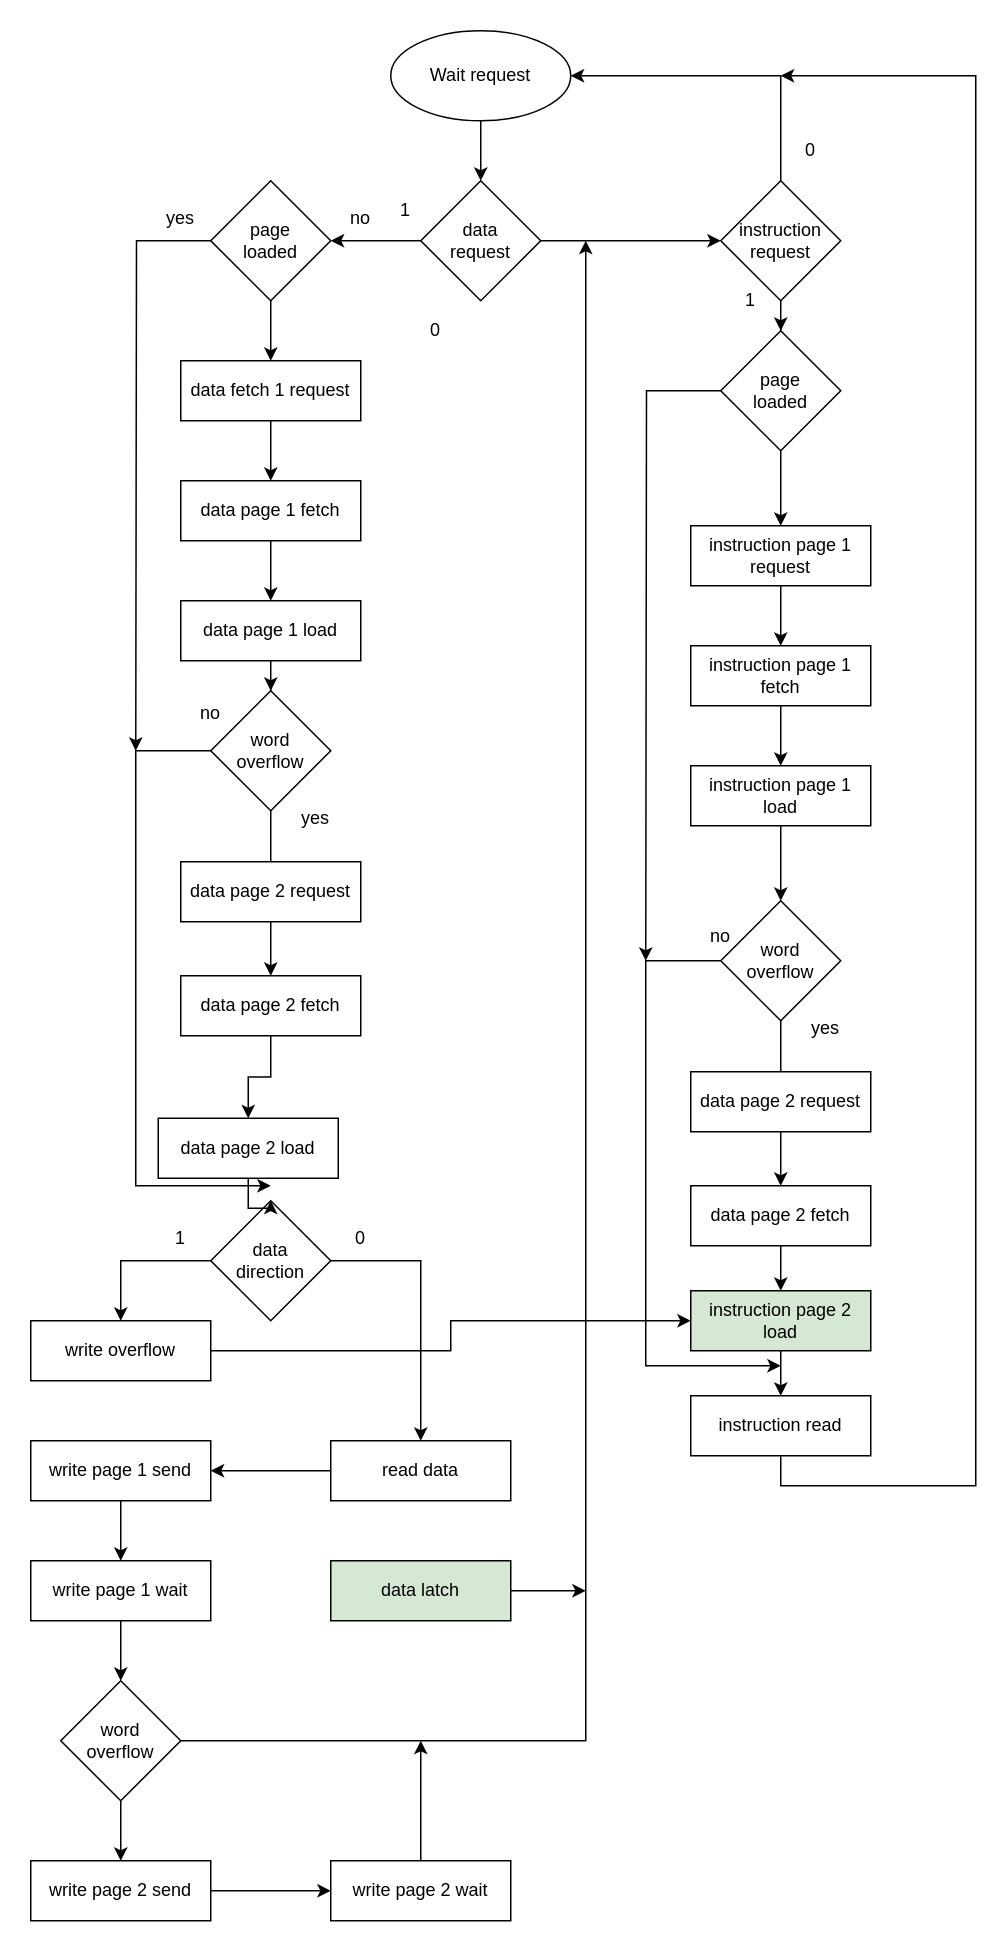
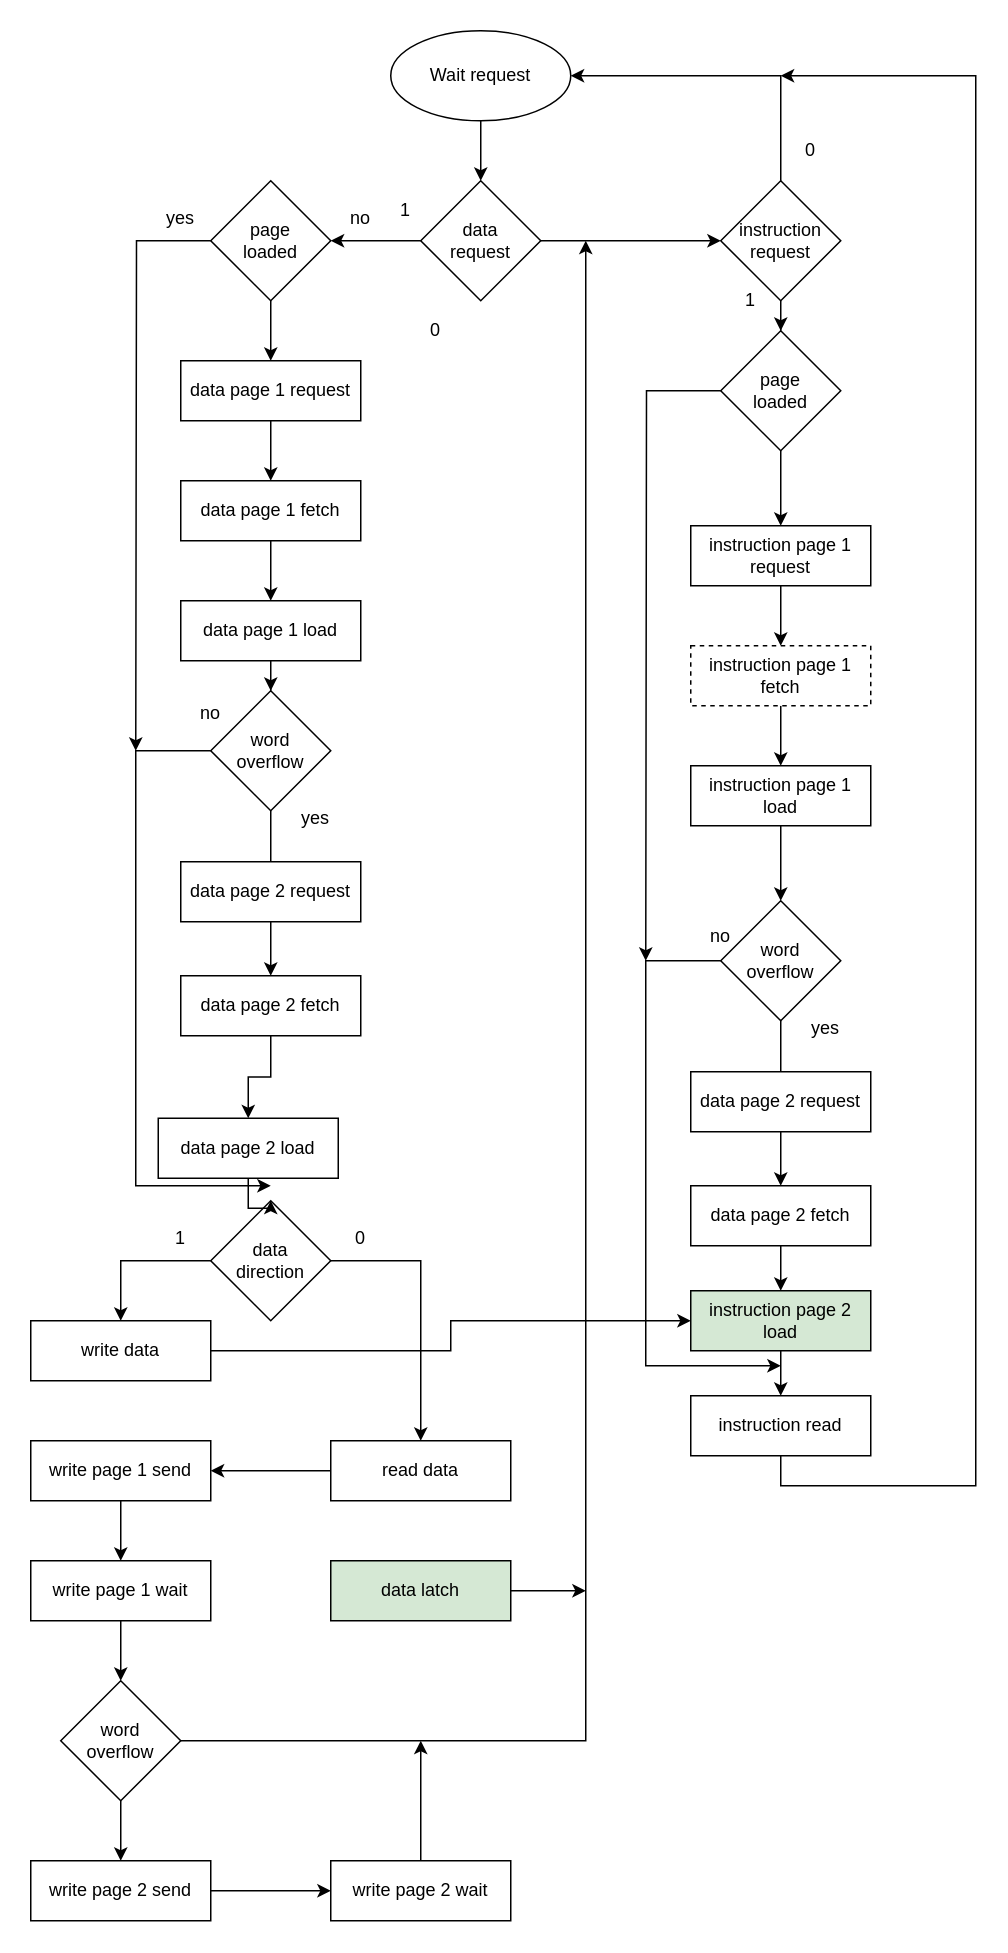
  <mxCell id="0" />
  <mxCell id="1" parent="0" />
  <mxCell id="2" value="" style="edgeStyle=orthogonalEdgeStyle;rounded=0;orthogonalLoop=1;jettySize=auto;html=1;" parent="1" source="3" target="6" edge="1"><mxGeometry relative="1" as="geometry" /></mxCell>
  <mxCell id="3" value="Wait request" style="ellipse;whiteSpace=wrap;html=1;" parent="1" vertex="1"><mxGeometry x="260" y="20" width="120" height="60" as="geometry" /></mxCell>
  <mxCell id="4" style="edgeStyle=orthogonalEdgeStyle;rounded=0;orthogonalLoop=1;jettySize=auto;html=1;" parent="1" source="6" edge="1"><mxGeometry relative="1" as="geometry"><mxPoint x="480" y="160" as="targetPoint" /><Array as="points"><mxPoint x="410" y="160" /><mxPoint x="410" y="160" /></Array></mxGeometry></mxCell>
  <mxCell id="5" style="edgeStyle=orthogonalEdgeStyle;rounded=0;orthogonalLoop=1;jettySize=auto;html=1;entryX=1;entryY=0.5;entryDx=0;entryDy=0;" parent="1" source="6" target="61" edge="1"><mxGeometry relative="1" as="geometry" /></mxCell>
  <mxCell id="6" value="&lt;div&gt;data&lt;/div&gt;&lt;div&gt;request&lt;/div&gt;" style="rhombus;whiteSpace=wrap;html=1;" parent="1" vertex="1"><mxGeometry x="280" y="120" width="80" height="80" as="geometry" /></mxCell>
  <mxCell id="7" style="edgeStyle=orthogonalEdgeStyle;rounded=0;orthogonalLoop=1;jettySize=auto;html=1;" parent="1" source="10" target="3" edge="1"><mxGeometry relative="1" as="geometry"><Array as="points"><mxPoint x="520" y="50" /></Array></mxGeometry></mxCell>
  <mxCell id="8" value="" style="edgeStyle=orthogonalEdgeStyle;rounded=0;orthogonalLoop=1;jettySize=auto;html=1;exitX=0.5;exitY=1;exitDx=0;exitDy=0;" parent="1" source="65" target="46" edge="1"><mxGeometry relative="1" as="geometry"><mxPoint x="520" y="310" as="sourcePoint" /></mxGeometry></mxCell>
  <mxCell id="9" value="" style="edgeStyle=orthogonalEdgeStyle;rounded=0;orthogonalLoop=1;jettySize=auto;html=1;" parent="1" source="10" target="65" edge="1"><mxGeometry relative="1" as="geometry" /></mxCell>
  <mxCell id="10" value="&lt;div&gt;instruction&lt;/div&gt;&lt;div&gt;request&lt;br&gt;&lt;/div&gt;" style="rhombus;whiteSpace=wrap;html=1;" parent="1" vertex="1"><mxGeometry x="480" y="120" width="80" height="80" as="geometry" /></mxCell>
  <mxCell id="11" value="1" style="text;html=1;strokeColor=none;fillColor=none;align=center;verticalAlign=middle;whiteSpace=wrap;rounded=0;" parent="1" vertex="1"><mxGeometry x="260" y="130" width="20" height="20" as="geometry" /></mxCell>
  <mxCell id="12" value="0" style="text;html=1;strokeColor=none;fillColor=none;align=center;verticalAlign=middle;whiteSpace=wrap;rounded=0;" parent="1" vertex="1"><mxGeometry x="280" y="210" width="20" height="20" as="geometry" /></mxCell>
  <mxCell id="13" value="0" style="text;html=1;strokeColor=none;fillColor=none;align=center;verticalAlign=middle;whiteSpace=wrap;rounded=0;" parent="1" vertex="1"><mxGeometry x="530" y="90" width="20" height="20" as="geometry" /></mxCell>
  <mxCell id="14" value="1" style="text;html=1;strokeColor=none;fillColor=none;align=center;verticalAlign=middle;whiteSpace=wrap;rounded=0;" parent="1" vertex="1"><mxGeometry x="490" y="190" width="20" height="20" as="geometry" /></mxCell>
  <mxCell id="15" value="" style="edgeStyle=orthogonalEdgeStyle;rounded=0;orthogonalLoop=1;jettySize=auto;html=1;" parent="1" source="16" target="18" edge="1"><mxGeometry relative="1" as="geometry" /></mxCell>
- <mxCell id="16" value="data fetch 1 request" style="rounded=0;whiteSpace=wrap;html=1;" parent="1" vertex="1"><mxGeometry x="120" y="240" width="120" height="40" as="geometry" /></mxCell>
+ <mxCell id="16" value="data page 1 request" style="rounded=0;whiteSpace=wrap;html=1;" parent="1" vertex="1"><mxGeometry x="120" y="240" width="120" height="40" as="geometry" /></mxCell>
  <mxCell id="17" value="" style="edgeStyle=orthogonalEdgeStyle;rounded=0;orthogonalLoop=1;jettySize=auto;html=1;" edge="1" parent="1" source="18" target="67"><mxGeometry relative="1" as="geometry" /></mxCell>
  <mxCell id="18" value="data page 1 fetch" style="rounded=0;whiteSpace=wrap;html=1;" parent="1" vertex="1"><mxGeometry x="120" y="320" width="120" height="40" as="geometry" /></mxCell>
  <mxCell id="19" value="" style="edgeStyle=orthogonalEdgeStyle;rounded=0;orthogonalLoop=1;jettySize=auto;html=1;" parent="1" source="21" target="24" edge="1"><mxGeometry relative="1" as="geometry" /></mxCell>
  <mxCell id="20" style="edgeStyle=orthogonalEdgeStyle;rounded=0;orthogonalLoop=1;jettySize=auto;html=1;" parent="1" source="21" edge="1"><mxGeometry relative="1" as="geometry"><mxPoint x="180" y="790" as="targetPoint" /><Array as="points"><mxPoint x="90" y="500" /><mxPoint x="90" y="790" /></Array></mxGeometry></mxCell>
  <mxCell id="21" value="&lt;div&gt;word&lt;/div&gt;&lt;div&gt;overflow&lt;br&gt;&lt;/div&gt;" style="rhombus;whiteSpace=wrap;html=1;" parent="1" vertex="1"><mxGeometry x="140" y="460" width="80" height="80" as="geometry" /></mxCell>
  <mxCell id="22" value="data page 2 request" style="rounded=0;whiteSpace=wrap;html=1;" parent="1" vertex="1"><mxGeometry x="120" y="574" width="120" height="40" as="geometry" /></mxCell>
  <mxCell id="23" value="" style="edgeStyle=orthogonalEdgeStyle;rounded=0;orthogonalLoop=1;jettySize=auto;html=1;" edge="1" parent="1" source="24" target="69"><mxGeometry relative="1" as="geometry" /></mxCell>
  <mxCell id="24" value="data page 2 fetch" style="rounded=0;whiteSpace=wrap;html=1;" parent="1" vertex="1"><mxGeometry x="120" y="650" width="120" height="40" as="geometry" /></mxCell>
  <mxCell id="25" style="edgeStyle=orthogonalEdgeStyle;rounded=0;orthogonalLoop=1;jettySize=auto;html=1;entryX=0.5;entryY=0;entryDx=0;entryDy=0;" parent="1" source="27" edge="1" target="31"><mxGeometry relative="1" as="geometry"><mxPoint x="280" y="950" as="targetPoint" /><Array as="points"><mxPoint x="280" y="840" /></Array></mxGeometry></mxCell>
  <mxCell id="26" style="edgeStyle=orthogonalEdgeStyle;rounded=0;orthogonalLoop=1;jettySize=auto;html=1;entryX=0.5;entryY=0;entryDx=0;entryDy=0;" parent="1" source="27" target="75" edge="1"><mxGeometry relative="1" as="geometry"><mxPoint x="80" y="900" as="targetPoint" /><Array as="points"><mxPoint x="80" y="840" /></Array></mxGeometry></mxCell>
  <mxCell id="27" value="&lt;div&gt;data &lt;br&gt;&lt;/div&gt;&lt;div&gt;direction&lt;br&gt;&lt;/div&gt;" style="rhombus;whiteSpace=wrap;html=1;" parent="1" vertex="1"><mxGeometry x="140" y="800" width="80" height="80" as="geometry" /></mxCell>
  <mxCell id="28" value="" style="edgeStyle=orthogonalEdgeStyle;rounded=0;orthogonalLoop=1;jettySize=auto;html=1;" parent="1" source="29" target="37" edge="1"><mxGeometry relative="1" as="geometry" /></mxCell>
  <mxCell id="29" value="write page 1 send" style="rounded=0;whiteSpace=wrap;html=1;" parent="1" vertex="1"><mxGeometry x="20" y="960" width="120" height="40" as="geometry" /></mxCell>
  <mxCell id="30" value="" style="edgeStyle=orthogonalEdgeStyle;rounded=0;orthogonalLoop=1;jettySize=auto;html=1;" edge="1" parent="1" source="31" target="29"><mxGeometry relative="1" as="geometry" /></mxCell>
  <mxCell id="31" value="read data" style="rounded=0;whiteSpace=wrap;html=1;" parent="1" vertex="1"><mxGeometry x="220" y="960" width="120" height="40" as="geometry" /></mxCell>
  <mxCell id="32" value="yes" style="text;html=1;strokeColor=none;fillColor=none;align=center;verticalAlign=middle;whiteSpace=wrap;rounded=0;" parent="1" vertex="1"><mxGeometry x="180" y="530" width="60" height="30" as="geometry" /></mxCell>
  <mxCell id="33" value="no" style="text;html=1;strokeColor=none;fillColor=none;align=center;verticalAlign=middle;whiteSpace=wrap;rounded=0;" parent="1" vertex="1"><mxGeometry x="110" y="460" width="60" height="30" as="geometry" /></mxCell>
  <mxCell id="34" value="1" style="text;html=1;strokeColor=none;fillColor=none;align=center;verticalAlign=middle;whiteSpace=wrap;rounded=0;" parent="1" vertex="1"><mxGeometry x="90" y="810" width="60" height="30" as="geometry" /></mxCell>
  <mxCell id="35" value="0" style="text;html=1;strokeColor=none;fillColor=none;align=center;verticalAlign=middle;whiteSpace=wrap;rounded=0;" parent="1" vertex="1"><mxGeometry x="210" y="810" width="60" height="30" as="geometry" /></mxCell>
  <mxCell id="36" value="" style="edgeStyle=orthogonalEdgeStyle;rounded=0;orthogonalLoop=1;jettySize=auto;html=1;" parent="1" source="37" target="40" edge="1"><mxGeometry relative="1" as="geometry" /></mxCell>
  <mxCell id="37" value="write page 1 wait" style="rounded=0;whiteSpace=wrap;html=1;" parent="1" vertex="1"><mxGeometry x="20" y="1040" width="120" height="40" as="geometry" /></mxCell>
  <mxCell id="38" value="" style="edgeStyle=orthogonalEdgeStyle;rounded=0;orthogonalLoop=1;jettySize=auto;html=1;" parent="1" source="40" target="42" edge="1"><mxGeometry relative="1" as="geometry" /></mxCell>
  <mxCell id="39" style="edgeStyle=orthogonalEdgeStyle;rounded=0;orthogonalLoop=1;jettySize=auto;html=1;" parent="1" source="40" edge="1"><mxGeometry relative="1" as="geometry"><mxPoint x="390" y="160" as="targetPoint" /><Array as="points"><mxPoint x="390" y="1160" /></Array></mxGeometry></mxCell>
  <mxCell id="40" value="&lt;div&gt;word &lt;br&gt;&lt;/div&gt;&lt;div&gt;overflow&lt;br&gt;&lt;/div&gt;" style="rhombus;whiteSpace=wrap;html=1;" parent="1" vertex="1"><mxGeometry x="40" y="1120" width="80" height="80" as="geometry" /></mxCell>
  <mxCell id="41" value="" style="edgeStyle=orthogonalEdgeStyle;rounded=0;orthogonalLoop=1;jettySize=auto;html=1;" parent="1" source="42" target="44" edge="1"><mxGeometry relative="1" as="geometry" /></mxCell>
  <mxCell id="42" value="write page 2 send" style="rounded=0;whiteSpace=wrap;html=1;" parent="1" vertex="1"><mxGeometry x="20" y="1240" width="120" height="40" as="geometry" /></mxCell>
  <mxCell id="43" style="edgeStyle=orthogonalEdgeStyle;rounded=0;orthogonalLoop=1;jettySize=auto;html=1;" parent="1" source="44" edge="1"><mxGeometry relative="1" as="geometry"><mxPoint x="280" y="1160" as="targetPoint" /></mxGeometry></mxCell>
  <mxCell id="44" value="write page 2 wait" style="rounded=0;whiteSpace=wrap;html=1;" parent="1" vertex="1"><mxGeometry x="220" y="1240" width="120" height="40" as="geometry" /></mxCell>
  <mxCell id="45" value="" style="edgeStyle=orthogonalEdgeStyle;rounded=0;orthogonalLoop=1;jettySize=auto;html=1;" parent="1" source="46" target="48" edge="1"><mxGeometry relative="1" as="geometry" /></mxCell>
  <mxCell id="46" value="instruction page 1 request" style="rounded=0;whiteSpace=wrap;html=1;" parent="1" vertex="1"><mxGeometry x="460" y="350" width="120" height="40" as="geometry" /></mxCell>
  <mxCell id="47" value="" style="edgeStyle=orthogonalEdgeStyle;rounded=0;orthogonalLoop=1;jettySize=auto;html=1;" edge="1" parent="1" source="48" target="71"><mxGeometry relative="1" as="geometry" /></mxCell>
- <mxCell id="48" value="instruction page 1 fetch" style="rounded=0;whiteSpace=wrap;html=1;" parent="1" vertex="1"><mxGeometry x="460" y="430" width="120" height="40" as="geometry" /></mxCell>
+ <mxCell id="48" value="instruction page 1 fetch" style="rounded=0;whiteSpace=wrap;html=1;dashed=1;" parent="1" vertex="1"><mxGeometry x="460" y="430" width="120" height="40" as="geometry" /></mxCell>
  <mxCell id="49" value="" style="edgeStyle=orthogonalEdgeStyle;rounded=0;orthogonalLoop=1;jettySize=auto;html=1;" parent="1" source="51" target="54" edge="1"><mxGeometry relative="1" as="geometry" /></mxCell>
  <mxCell id="50" style="edgeStyle=orthogonalEdgeStyle;rounded=0;orthogonalLoop=1;jettySize=auto;html=1;" parent="1" source="51" edge="1"><mxGeometry relative="1" as="geometry"><mxPoint x="520" y="910" as="targetPoint" /><Array as="points"><mxPoint x="430" y="640" /><mxPoint x="430" y="910" /><mxPoint x="520" y="910" /></Array></mxGeometry></mxCell>
  <mxCell id="51" value="&lt;div&gt;word&lt;/div&gt;&lt;div&gt;overflow&lt;br&gt;&lt;/div&gt;" style="rhombus;whiteSpace=wrap;html=1;" parent="1" vertex="1"><mxGeometry x="480" y="600" width="80" height="80" as="geometry" /></mxCell>
  <mxCell id="52" value="data page 2 request" style="rounded=0;whiteSpace=wrap;html=1;" parent="1" vertex="1"><mxGeometry x="460" y="714" width="120" height="40" as="geometry" /></mxCell>
  <mxCell id="53" value="" style="edgeStyle=orthogonalEdgeStyle;rounded=0;orthogonalLoop=1;jettySize=auto;html=1;" edge="1" parent="1" source="54" target="73"><mxGeometry relative="1" as="geometry" /></mxCell>
  <mxCell id="54" value="data page 2 fetch" style="rounded=0;whiteSpace=wrap;html=1;" parent="1" vertex="1"><mxGeometry x="460" y="790" width="120" height="40" as="geometry" /></mxCell>
  <mxCell id="55" value="yes" style="text;html=1;strokeColor=none;fillColor=none;align=center;verticalAlign=middle;whiteSpace=wrap;rounded=0;" parent="1" vertex="1"><mxGeometry x="520" y="670" width="60" height="30" as="geometry" /></mxCell>
  <mxCell id="56" value="no" style="text;html=1;strokeColor=none;fillColor=none;align=center;verticalAlign=middle;whiteSpace=wrap;rounded=0;" parent="1" vertex="1"><mxGeometry x="450" y="609" width="60" height="30" as="geometry" /></mxCell>
  <mxCell id="57" style="edgeStyle=orthogonalEdgeStyle;rounded=0;orthogonalLoop=1;jettySize=auto;html=1;" parent="1" source="58" edge="1"><mxGeometry relative="1" as="geometry"><mxPoint x="520" y="50" as="targetPoint" /><Array as="points"><mxPoint x="520" y="990" /><mxPoint x="650" y="990" /><mxPoint x="650" y="50" /></Array></mxGeometry></mxCell>
  <mxCell id="58" value="instruction read" style="rounded=0;whiteSpace=wrap;html=1;" parent="1" vertex="1"><mxGeometry x="460" y="930" width="120" height="40" as="geometry" /></mxCell>
  <mxCell id="59" value="" style="edgeStyle=orthogonalEdgeStyle;rounded=0;orthogonalLoop=1;jettySize=auto;html=1;" parent="1" source="61" target="16" edge="1"><mxGeometry relative="1" as="geometry" /></mxCell>
  <mxCell id="60" style="edgeStyle=orthogonalEdgeStyle;rounded=0;orthogonalLoop=1;jettySize=auto;html=1;" parent="1" source="61" edge="1"><mxGeometry relative="1" as="geometry"><mxPoint x="90" y="500" as="targetPoint" /></mxGeometry></mxCell>
  <mxCell id="61" value="&lt;div&gt;page&lt;/div&gt;&lt;div&gt;loaded&lt;br&gt;&lt;/div&gt;" style="rhombus;whiteSpace=wrap;html=1;" parent="1" vertex="1"><mxGeometry x="140" y="120" width="80" height="80" as="geometry" /></mxCell>
  <mxCell id="62" value="yes" style="text;html=1;strokeColor=none;fillColor=none;align=center;verticalAlign=middle;whiteSpace=wrap;rounded=0;" parent="1" vertex="1"><mxGeometry x="90" y="130" width="60" height="30" as="geometry" /></mxCell>
  <mxCell id="63" value="no" style="text;html=1;strokeColor=none;fillColor=none;align=center;verticalAlign=middle;whiteSpace=wrap;rounded=0;" parent="1" vertex="1"><mxGeometry x="210" y="130" width="60" height="30" as="geometry" /></mxCell>
  <mxCell id="64" style="edgeStyle=orthogonalEdgeStyle;rounded=0;orthogonalLoop=1;jettySize=auto;html=1;" parent="1" source="65" edge="1"><mxGeometry relative="1" as="geometry"><mxPoint x="430" y="640" as="targetPoint" /></mxGeometry></mxCell>
  <mxCell id="65" value="&lt;div&gt;page&lt;/div&gt;&lt;div&gt;loaded&lt;br&gt;&lt;/div&gt;" style="rhombus;whiteSpace=wrap;html=1;" parent="1" vertex="1"><mxGeometry x="480" y="220" width="80" height="80" as="geometry" /></mxCell>
  <mxCell id="66" style="edgeStyle=orthogonalEdgeStyle;rounded=0;orthogonalLoop=1;jettySize=auto;html=1;" edge="1" parent="1" source="67" target="21"><mxGeometry relative="1" as="geometry" /></mxCell>
  <mxCell id="67" value="data page 1 load" style="rounded=0;whiteSpace=wrap;html=1;" vertex="1" parent="1"><mxGeometry x="120" y="400" width="120" height="40" as="geometry" /></mxCell>
  <mxCell id="68" style="edgeStyle=orthogonalEdgeStyle;rounded=0;orthogonalLoop=1;jettySize=auto;html=1;entryX=0.5;entryY=0;entryDx=0;entryDy=0;" edge="1" parent="1" source="69" target="27"><mxGeometry relative="1" as="geometry" /></mxCell>
  <mxCell id="69" value="data page 2 load" style="rounded=0;whiteSpace=wrap;html=1;" vertex="1" parent="1"><mxGeometry x="105" y="745" width="120" height="40" as="geometry" /></mxCell>
  <mxCell id="70" style="edgeStyle=orthogonalEdgeStyle;rounded=0;orthogonalLoop=1;jettySize=auto;html=1;entryX=0.5;entryY=0;entryDx=0;entryDy=0;" edge="1" parent="1" source="71" target="51"><mxGeometry relative="1" as="geometry" /></mxCell>
  <mxCell id="71" value="&lt;div&gt;instruction page 1 &lt;br&gt;&lt;/div&gt;&lt;div&gt;load&lt;br&gt;&lt;/div&gt;" style="rounded=0;whiteSpace=wrap;html=1;" vertex="1" parent="1"><mxGeometry x="460" y="510" width="120" height="40" as="geometry" /></mxCell>
  <mxCell id="72" value="" style="edgeStyle=orthogonalEdgeStyle;rounded=0;orthogonalLoop=1;jettySize=auto;html=1;" edge="1" parent="1" source="73" target="58"><mxGeometry relative="1" as="geometry" /></mxCell>
  <mxCell id="73" value="&lt;div&gt;instruction page 2 &lt;br&gt;&lt;/div&gt;&lt;div&gt;load&lt;br&gt;&lt;/div&gt;" style="rounded=0;whiteSpace=wrap;html=1;fillColor=#d5e8d4;" vertex="1" parent="1"><mxGeometry x="460" y="860" width="120" height="40" as="geometry" /></mxCell>
  <mxCell id="74" style="edgeStyle=orthogonalEdgeStyle;rounded=0;orthogonalLoop=1;jettySize=auto;html=1;" edge="1" parent="1" source="75" target="73"><mxGeometry relative="1" as="geometry" /></mxCell>
- <mxCell id="75" value="write overflow" style="rounded=0;whiteSpace=wrap;html=1;" vertex="1" parent="1"><mxGeometry x="20" y="880" width="120" height="40" as="geometry" /></mxCell>
+ <mxCell id="75" value="write data" style="rounded=0;whiteSpace=wrap;html=1;" vertex="1" parent="1"><mxGeometry x="20" y="880" width="120" height="40" as="geometry" /></mxCell>
  <mxCell id="76" style="edgeStyle=orthogonalEdgeStyle;rounded=0;orthogonalLoop=1;jettySize=auto;html=1;" edge="1" parent="1" source="77"><mxGeometry relative="1" as="geometry"><mxPoint x="390" y="1060" as="targetPoint" /></mxGeometry></mxCell>
  <mxCell id="77" value="data latch" style="rounded=0;whiteSpace=wrap;html=1;fillColor=#d5e8d4;" vertex="1" parent="1"><mxGeometry x="220" y="1040" width="120" height="40" as="geometry" /></mxCell>
